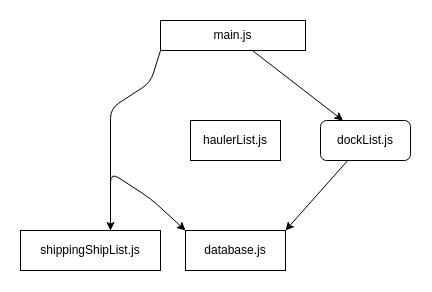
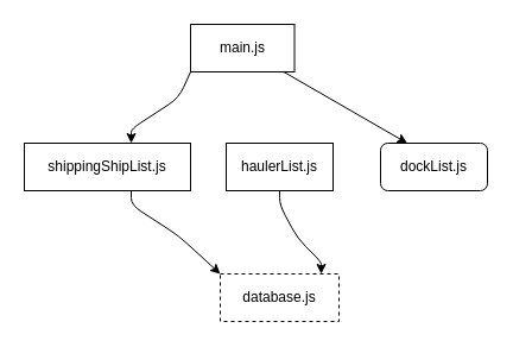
  <mxCell id="0" />
  <mxCell id="1" parent="0" />
- <mxCell id="2" style="edgeStyle=none;html=1;entryX=1;entryY=0;entryDx=0;entryDy=0;" parent="1" source="3" target="9" edge="1"><mxGeometry relative="1" as="geometry" /></mxCell>
  <mxCell id="3" value="dockList.js" style="whiteSpace=wrap;html=1;rounded=1;" parent="1" vertex="1"><mxGeometry x="320" y="120" width="90" height="40" as="geometry" /></mxCell>
  <mxCell id="4" style="edgeStyle=none;html=1;entryX=0.25;entryY=0;entryDx=0;entryDy=0;" parent="1" source="5" target="3" edge="1"><mxGeometry relative="1" as="geometry" /></mxCell>
- <mxCell id="5" value="main.js" style="whiteSpace=wrap;html=1;" parent="1" vertex="1"><mxGeometry x="160" y="20" width="145" height="30" as="geometry" /></mxCell>
+ <mxCell id="5" value="main.js" style="whiteSpace=wrap;html=1;" parent="1" vertex="1"><mxGeometry x="160" y="20" width="87.5" height="40" as="geometry" /></mxCell>
  <mxCell id="6" value="haulerList.js" style="whiteSpace=wrap;html=1;" parent="1" vertex="1"><mxGeometry x="190" y="120" width="90" height="40" as="geometry" /></mxCell>
- <mxCell id="7" value="shippingShipList.js" style="whiteSpace=wrap;html=1;" parent="1" vertex="1"><mxGeometry x="20" y="230" width="140" height="40" as="geometry" /></mxCell>
+ <mxCell id="7" value="shippingShipList.js" style="whiteSpace=wrap;html=1;" parent="1" vertex="1"><mxGeometry x="20" y="120" width="140" height="40" as="geometry" /></mxCell>
  <mxCell id="8" value="" style="html=1;rounded=1;curved=0;sourcePerimeterSpacing=0;targetPerimeterSpacing=0;startSize=6;endSize=6;noEdgeStyle=1;orthogonal=1;" parent="1" source="5" target="7" edge="1"><mxGeometry relative="1" as="geometry"><Array as="points"><mxPoint x="150" y="82" /><mxPoint x="110" y="108" /></Array></mxGeometry></mxCell>
- <mxCell id="9" value="database.js" style="whiteSpace=wrap;html=1;" parent="1" vertex="1"><mxGeometry x="185" y="230" width="100" height="40" as="geometry" /></mxCell>
+ <mxCell id="9" value="database.js" style="whiteSpace=wrap;html=1;dashed=1;" parent="1" vertex="1"><mxGeometry x="185" y="230" width="100" height="40" as="geometry" /></mxCell>
+ <mxCell id="10" value="" style="html=1;rounded=1;curved=0;sourcePerimeterSpacing=0;targetPerimeterSpacing=0;startSize=6;endSize=6;noEdgeStyle=1;orthogonal=1;" parent="1" source="6" target="9" edge="1"><mxGeometry relative="1" as="geometry"><Array as="points"><mxPoint x="235" y="172" /><mxPoint x="250" y="200" /><mxPoint x="270" y="220" /></Array></mxGeometry></mxCell>
  <mxCell id="11" value="" style="html=1;rounded=1;curved=0;sourcePerimeterSpacing=0;targetPerimeterSpacing=0;startSize=6;endSize=6;noEdgeStyle=1;orthogonal=1;" parent="1" source="7" target="9" edge="1"><mxGeometry relative="1" as="geometry"><Array as="points"><mxPoint x="110" y="172" /><mxPoint x="150" y="198" /></Array></mxGeometry></mxCell>
